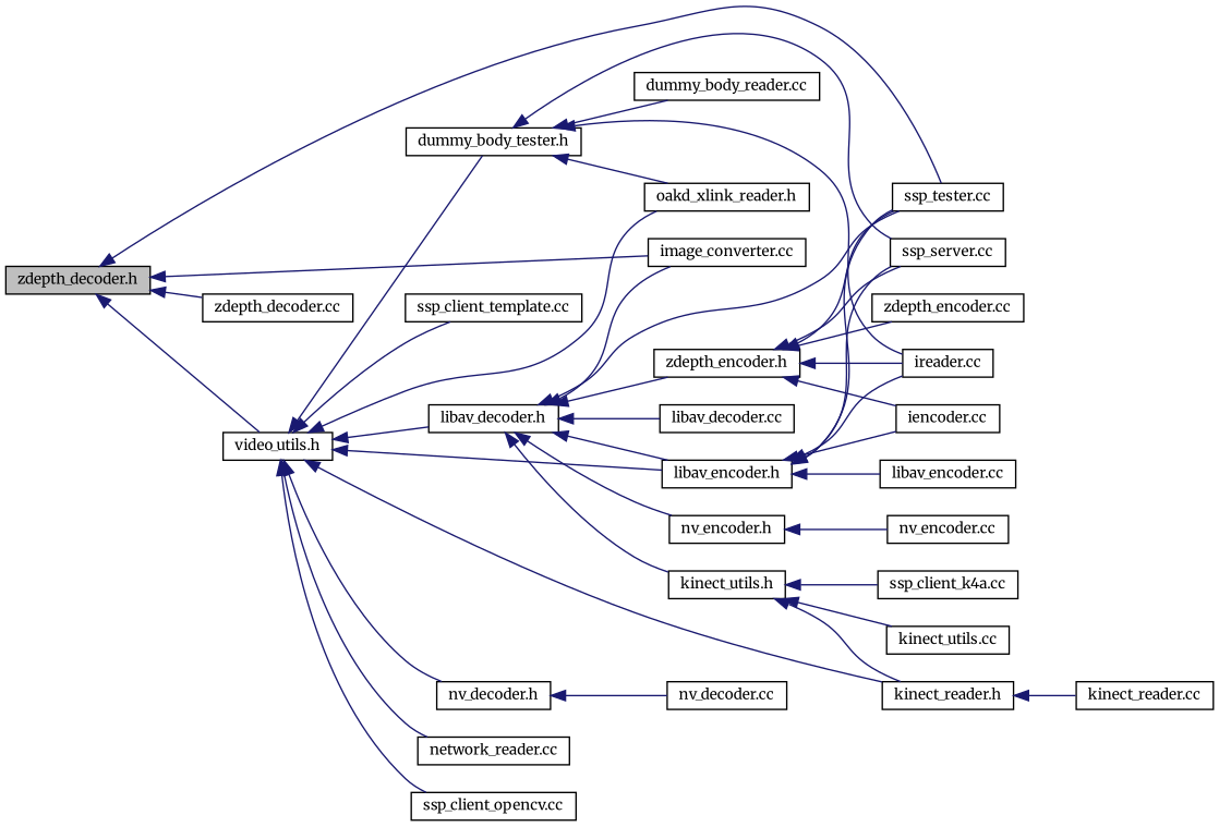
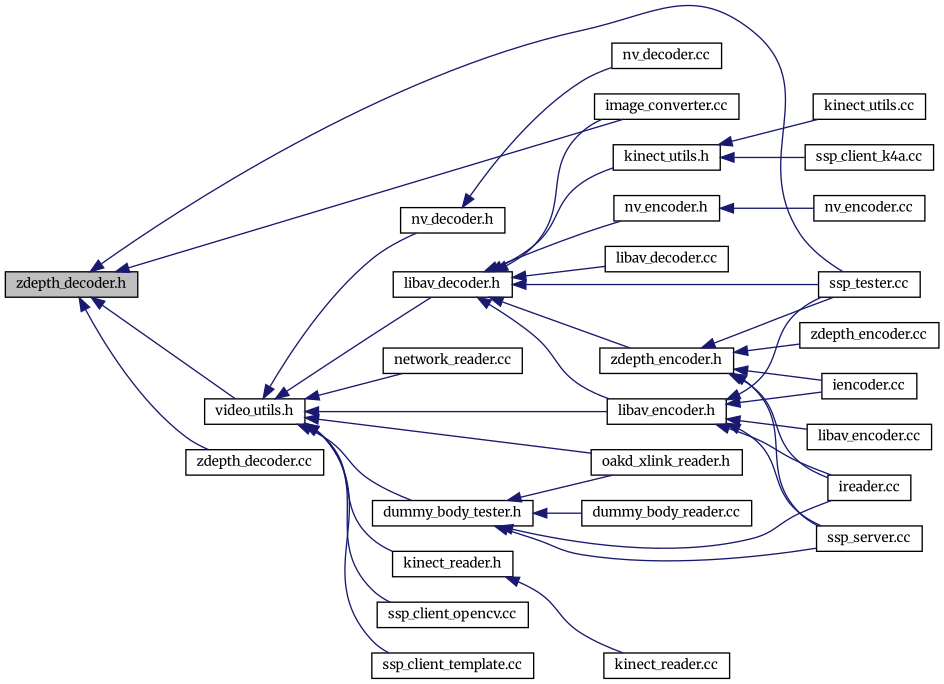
  digraph {
    fontname=Merriweather
    rankdir=LR
    node [color=black fillcolor=white fontname=Merriweather fontsize=10 shape=record style=filled]
    edge [color=midnightblue dir=back fontname=Merriweather fontsize=10 labelfontname=Helvetica labelfontsize=10 style=solid]
    n1 [fillcolor=grey75 fontcolor=black height=0.2 label="zdepth_decoder.h" width=0.4]
    n2 [height=0.2 label="video_utils.h" width=0.4]
    n3 [height=0.2 label="image_converter.cc" width=0.4]
    n4 [height=0.2 label="zdepth_decoder.cc" width=0.4]
    n5 [height=0.2 label="ssp_tester.cc" width=0.4]
    n6 [height=0.2 label="libav_decoder.h" width=0.4]
    n7 [height=0.2 label="kinect_reader.h" width=0.4]
    n8 [height=0.2 label="libav_encoder.h" width=0.4]
    n9 [height=0.2 label="ssp_client_opencv.cc" width=0.4]
    n10 [height=0.2 label="ssp_client_template.cc" width=0.4]
    n11 [height=0.2 label="nv_decoder.h" width=0.4]
    n12 [height=0.2 label="dummy_body_tester.h" width=0.4]
    n13 [height=0.2 label="oakd_xlink_reader.h" width=0.4]
    n14 [height=0.2 label="network_reader.cc" width=0.4]
    n15 [height=0.2 label="kinect_utils.h" width=0.4]
    n16 [height=0.2 label="libav_decoder.cc" width=0.4]
    n17 [height=0.2 label="zdepth_encoder.h" width=0.4]
    n18 [height=0.2 label="nv_encoder.h" width=0.4]
    n19 [height=0.2 label="kinect_reader.cc" width=0.4]
    n20 [height=0.2 label="iencoder.cc" width=0.4]
    n21 [height=0.2 label="libav_encoder.cc" width=0.4]
    n22 [height=0.2 label="ireader.cc" width=0.4]
    n23 [height=0.2 label="ssp_server.cc" width=0.4]
    n24 [height=0.2 label="nv_decoder.cc" width=0.4]
    n25 [height=0.2 label="dummy_body_reader.cc" width=0.4]
    n26 [height=0.2 label="ssp_client_k4a.cc" width=0.4]
    n27 [height=0.2 label="kinect_utils.cc" width=0.4]
    n28 [height=0.2 label="zdepth_encoder.cc" width=0.4]
    n29 [height=0.2 label="nv_encoder.cc" width=0.4]
    n1 -> n2
    n1 -> n3
    n1 -> n4
    n1 -> n5
    n2 -> n6
    n2 -> n7
    n2 -> n8
    n2 -> n9
    n2 -> n10
    n2 -> n11
    n2 -> n12
    n2 -> n13
    n2 -> n14
    n6 -> n3
    n6 -> n5
    n6 -> n8
    n6 -> n15
    n6 -> n16
    n6 -> n17
    n6 -> n18
    n7 -> n19
    n8 -> n5
    n8 -> n20
    n8 -> n21
    n8 -> n22
    n8 -> n23
    n11 -> n24
    n12 -> n13
    n12 -> n22
    n12 -> n23
    n12 -> n25
-   n15 -> n7
    n15 -> n26
    n15 -> n27
    n17 -> n5
    n17 -> n20
    n17 -> n22
    n17 -> n23
    n17 -> n28
    n18 -> n29
  }
